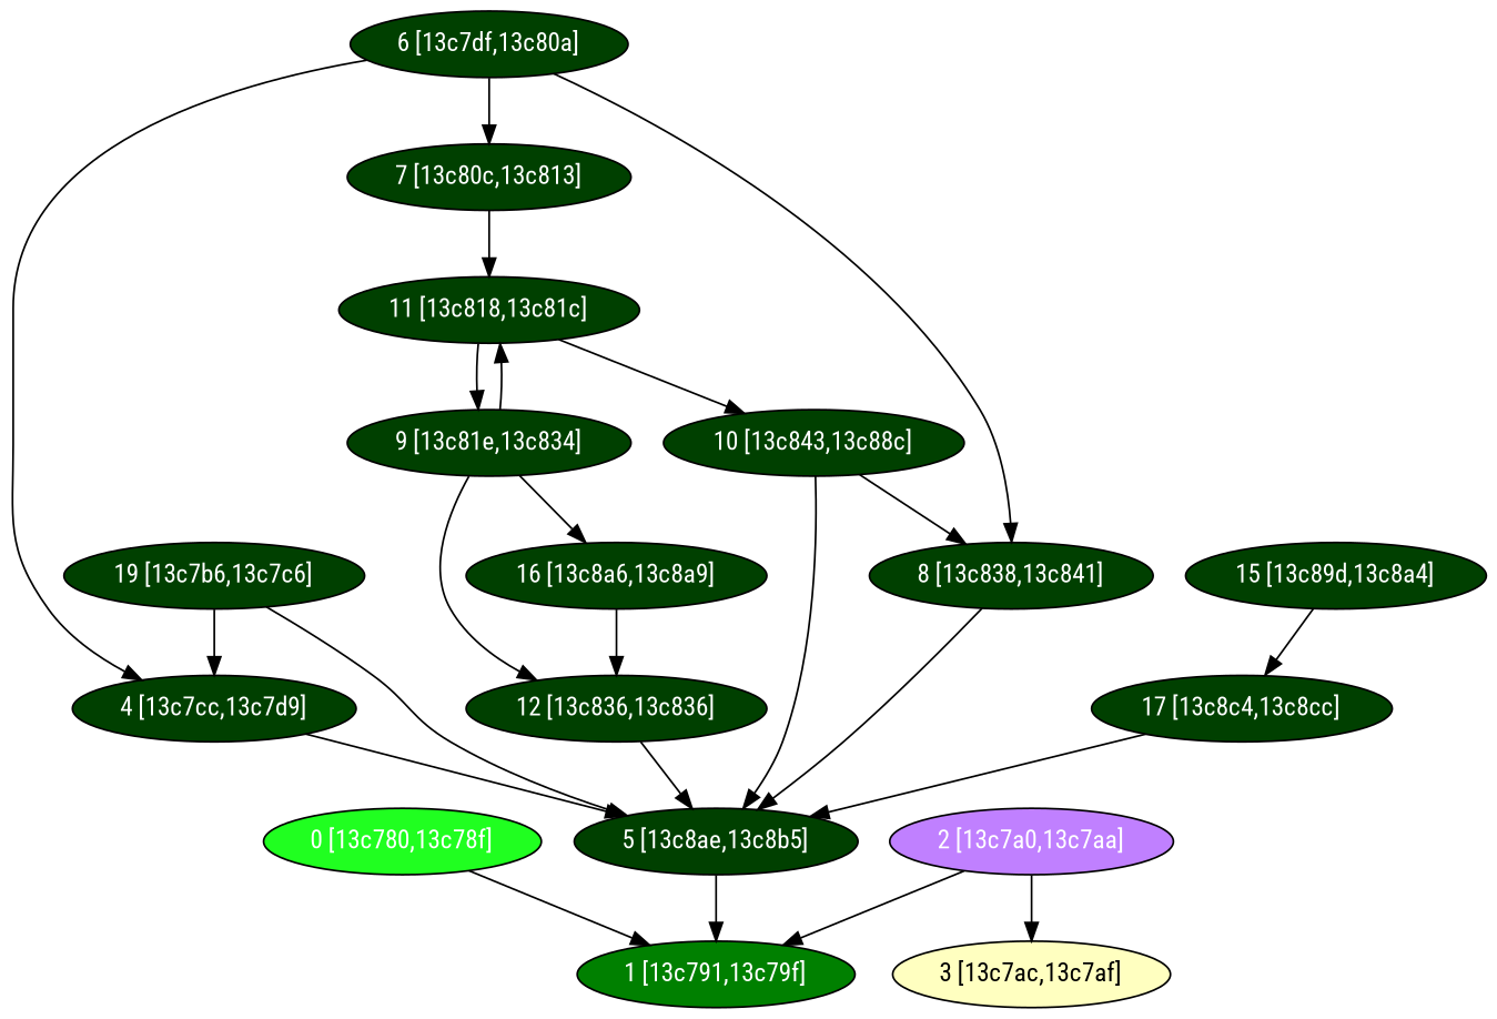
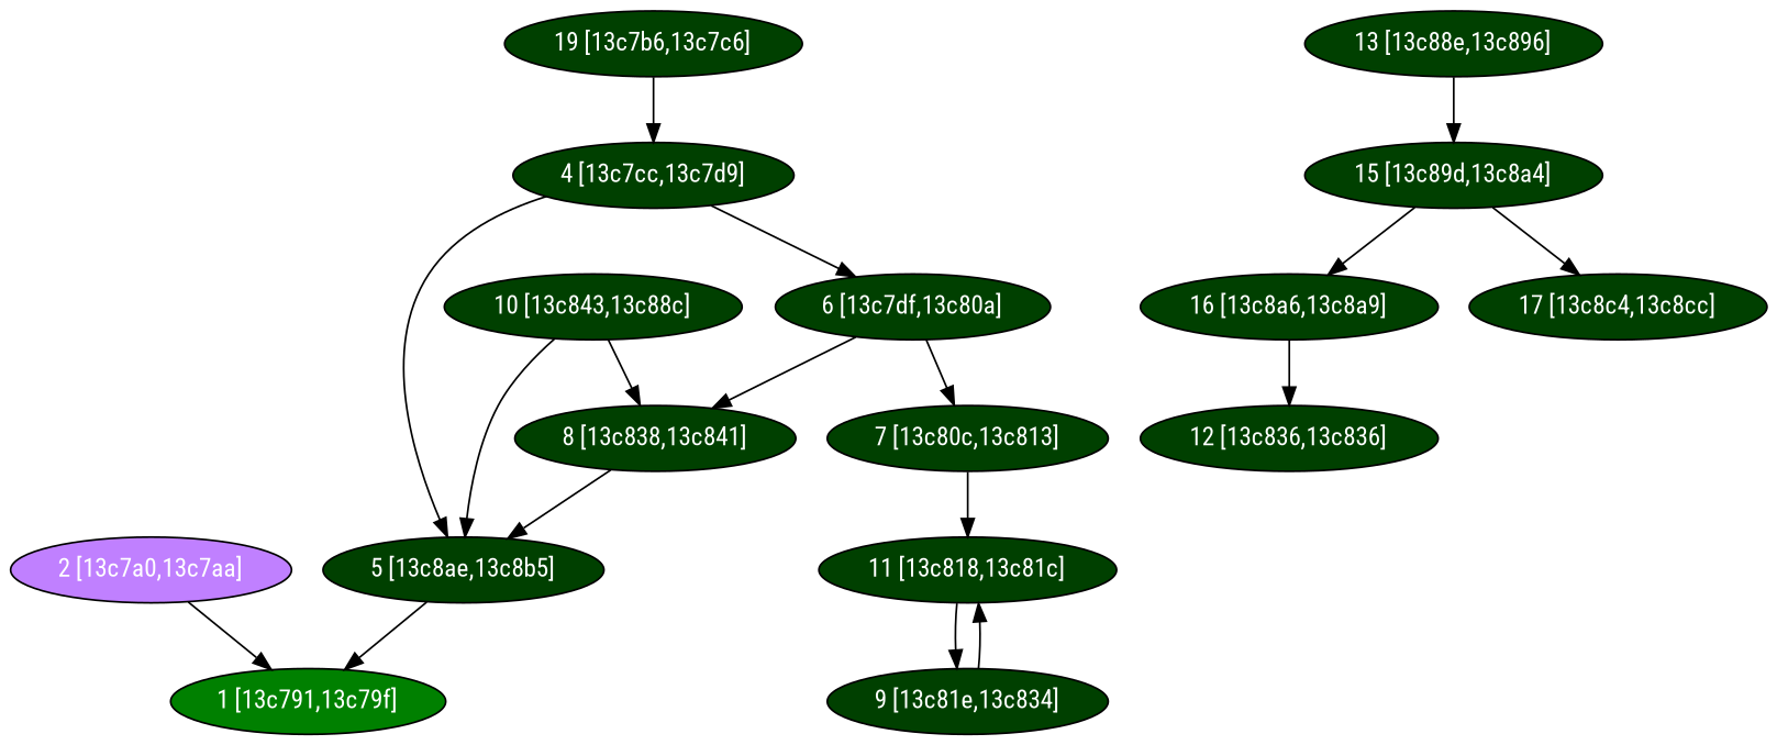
  digraph {
    fontname="Roboto Condensed"
    node [fillcolor="#004000" fontcolor="#ffffff" fontname="Roboto Condensed" shape=oval style=filled]
    edge [fontname="Roboto Condensed"]
-   n1 [fillcolor="#20FF20" label="0 [13c780,13c78f]"]
    n2 [fillcolor="#008000" label="1 [13c791,13c79f]"]
    n3 [fillcolor="#C080FF" label="2 [13c7a0,13c7aa]"]
-   n4 [fillcolor="#FFFFC0" fontcolor="#000000" label="3 [13c7ac,13c7af]"]
    n5 [label="19 [13c7b6,13c7c6]"]
    n6 [label="4 [13c7cc,13c7d9]"]
    n7 [label="5 [13c8ae,13c8b5]"]
    n8 [label="6 [13c7df,13c80a]"]
    n9 [label="7 [13c80c,13c813]"]
    n10 [label="8 [13c838,13c841]"]
    n11 [label="11 [13c818,13c81c]"]
    n12 [label="9 [13c81e,13c834]"]
    n13 [label="10 [13c843,13c88c]"]
    n14 [label="12 [13c836,13c836]"]
+   n15 [label="13 [13c88e,13c896]"]
    n16 [label="15 [13c89d,13c8a4]"]
    n17 [label="16 [13c8a6,13c8a9]"]
    n18 [label="17 [13c8c4,13c8cc]"]
-   n1 -> n2
    n3 -> n2
-   n3 -> n4
    n5 -> n6
-   n5 -> n7
    n6 -> n7
-   n8 -> n6
+   n6 -> n8
    n7 -> n2
    n8 -> n9
    n8 -> n10
    n9 -> n11
    n10 -> n7
    n11 -> n12
-   n11 -> n13
    n12 -> n11
-   n12 -> n14
    n13 -> n7
    n13 -> n10
-   n14 -> n7
-   n12 -> n17
+   n15 -> n16
+   n16 -> n17
    n16 -> n18
    n17 -> n14
-   n18 -> n7
  }
